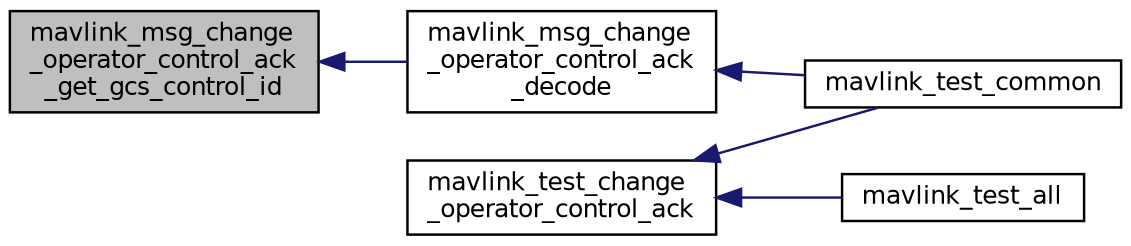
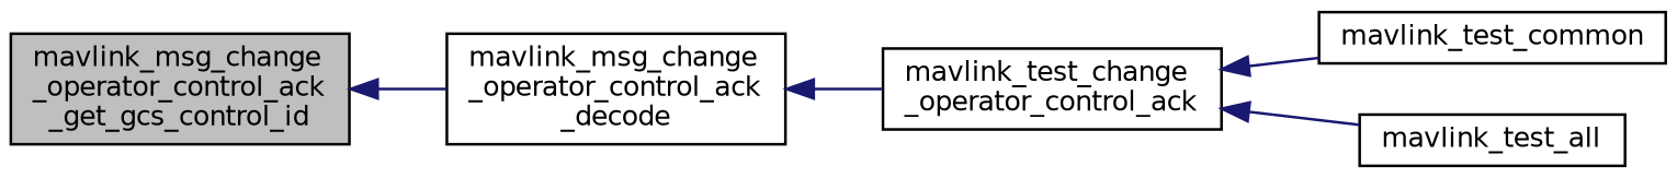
  digraph {
    rankdir=LR
    node [color=black fillcolor=white fontname=Helvetica fontsize=10 shape=record style=filled]
    edge [color=midnightblue dir=back fontname=Helvetica fontsize=10 labelfontname=Helvetica labelfontsize=10 style=solid]
    n1 [fillcolor=grey75 fontcolor=black height=0.2 label="mavlink_msg_change\l_operator_control_ack\l_get_gcs_control_id" width=0.4]
    n2 [height=0.2 label="mavlink_msg_change\l_operator_control_ack\l_decode" width=0.4]
    n3 [height=0.2 label="mavlink_test_change\l_operator_control_ack" width=0.4]
    n4 [height=0.2 label=mavlink_test_common width=0.4]
    n5 [height=0.2 label=mavlink_test_all width=0.4]
    n1 -> n2
-   n2 -> n4
+   n2 -> n3
    n3 -> n4
    n3 -> n5
  }
